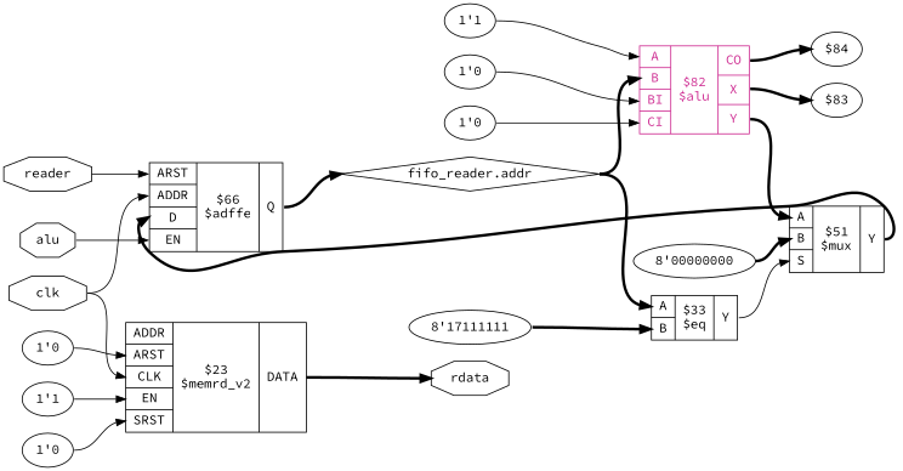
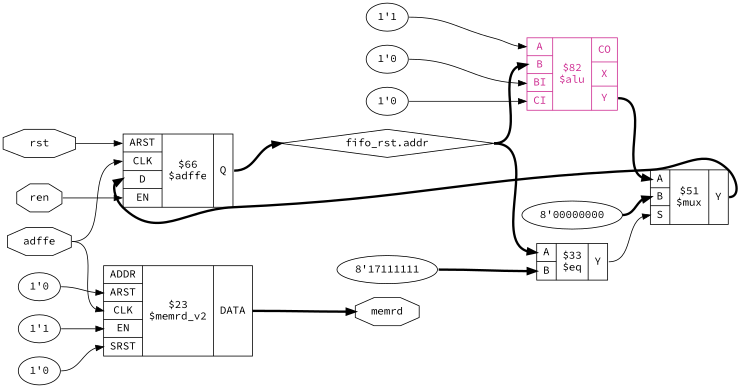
  digraph {
    fontname="Source Code Pro"
    rankdir=LR
    remincross=true
    node [fontname="Source Code Pro"]
    edge [color=black fontcolor=black fontname="Source Code Pro" headport=w tailport=e]
-   n1 [color=black fontcolor=black label=clk shape=octagon]
-   n2 [label="{{<p9> ARST|<p10> ADDR|<p11> D|<p12> EN}|$66\n$adffe|{<p13> Q}}" shape=record]
+   n1 [color=black fontcolor=black label=adffe shape=octagon]
+   n2 [label="{{<p9> ARST|<p10> CLK|<p11> D|<p12> EN}|$66\n$adffe|{<p13> Q}}" shape=record]
    n3 [label="{{<p26> ADDR|<p9> ARST|<p10> CLK|<p12> EN|<p27> SRST}|$23\n$memrd_v2|{<p28> DATA}}" shape=record]
-   n4 [color=black fontcolor=black label="fifo_reader.addr" shape=diamond]
-   n5 [color=black fontcolor=black label=rdata shape=octagon]
+   n4 [color=black fontcolor=black label="fifo_rst.addr" shape=diamond]
+   n5 [color=black fontcolor=black label=memrd shape=octagon]
    n6 [color=maroon3 fontcolor=maroon3 label="{{<p15> A|<p16> B|<p17> BI|<p18> CI}|$82\n$alu|{<p19> CO|<p20> X|<p21> Y}}" shape=record]
    n7 [label="{{<p15> A|<p16> B}|$33\n$eq|{<p21> Y}}" shape=record]
-   n8 [label="$84"]
-   n9 [label="$83"]
    n10 [label="{{<p15> A|<p16> B|<p24> S}|$51\n$mux|{<p21> Y}}" shape=record]
-   n11 [color=black fontcolor=black label=alu shape=octagon]
-   n12 [color=black fontcolor=black label=reader shape=octagon]
+   n11 [color=black fontcolor=black label=ren shape=octagon]
+   n12 [color=black fontcolor=black label=rst shape=octagon]
    n13 [label="1'0"]
    n14 [label="1'0"]
    n15 [label="1'1"]
    n16 [label="8'17111111"]
    n17 [label="8'00000000"]
    n18 [label="1'0"]
    n19 [label="1'0"]
    n20 [label="1'1"]
    n1 -> n2 [headport="p10:w"]
    n1 -> n3 [headport="p10:w"]
    n2 -> n4 [style="setlinewidth(3)" tailport="p13:e"]
    n3 -> n5 [style="setlinewidth(3)" tailport="p28:e"]
    n4 -> n6 [headport="p16:w" style="setlinewidth(3)"]
    n4 -> n7 [headport="p15:w" style="setlinewidth(3)"]
-   n6 -> n8 [style="setlinewidth(3)" tailport="p19:e"]
-   n6 -> n9 [style="setlinewidth(3)" tailport="p20:e"]
    n6 -> n10 [headport="p15:w" style="setlinewidth(3)" tailport="p21:e"]
    n7 -> n10 [headport="p24:w" tailport="p21:e"]
    n10 -> n2 [headport="p11:w" style="setlinewidth(3)" tailport="p21:e"]
    n11 -> n2 [headport="p12:w"]
    n12 -> n2 [headport="p9:w"]
    n13 -> n6 [headport="p17:w"]
    n14 -> n6 [headport="p18:w"]
    n15 -> n6 [headport="p15:w"]
    n16 -> n7 [headport="p16:w" style="setlinewidth(3)"]
    n17 -> n10 [headport="p16:w" style="setlinewidth(3)"]
    n18 -> n3 [headport="p27:w"]
    n19 -> n3 [headport="p9:w"]
    n20 -> n3 [headport="p12:w"]
  }
